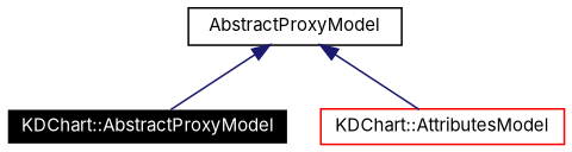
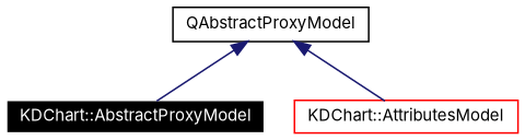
  digraph {
    fontname=Inter
    node [fontname=Inter fontsize=10 shape=record]
    edge [color=midnightblue dir=back fontname=Inter fontsize=10 labelfontname=Helvetica labelfontsize=10 style=solid]
    n1 [color=white fillcolor=black fontcolor=white height=0.2 label="KDChart::AbstractProxyModel" style=filled width=0.4]
    n2 [color=red height=0.2 label="KDChart::AttributesModel" width=0.4]
-   n3 [color=black height=0.2 label=AbstractProxyModel width=0.4]
+   n3 [color=black height=0.2 label=QAbstractProxyModel width=0.4]
    n3 -> n1
    n3 -> n2
  }
